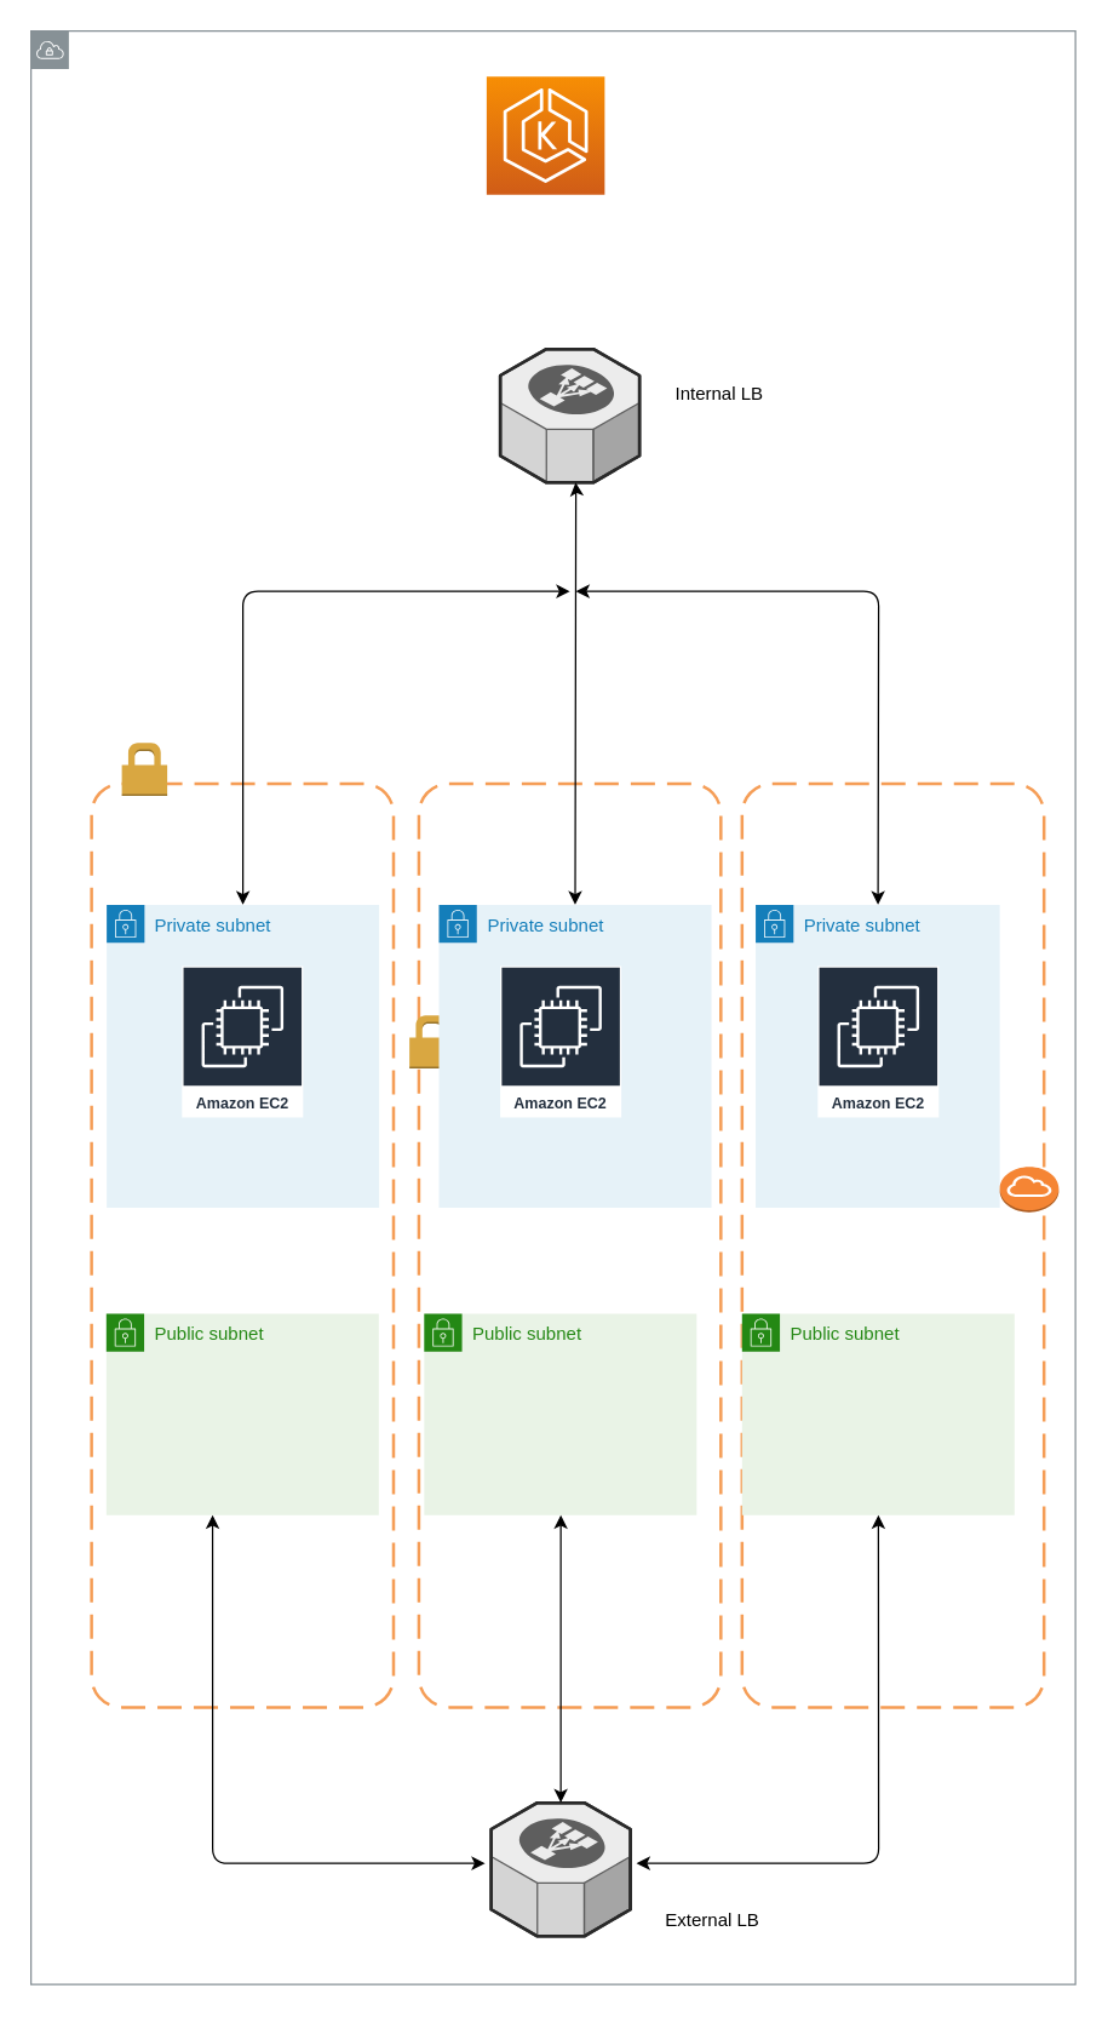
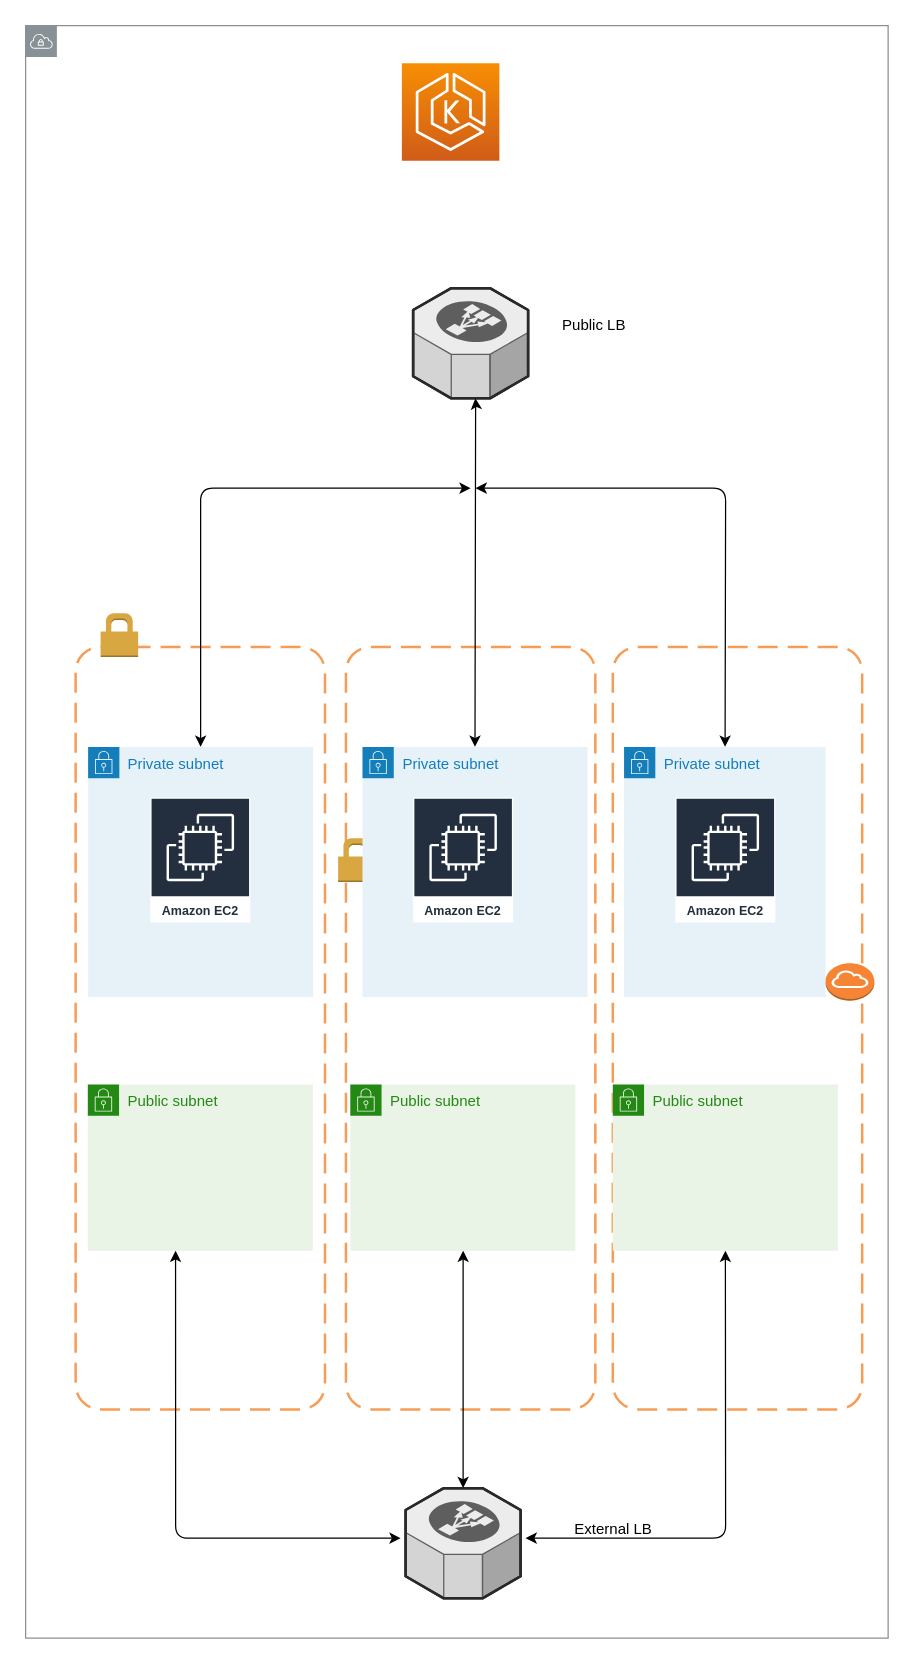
  <mxCell id="0" />
  <mxCell id="1" parent="0" />
  <mxCell id="2" value="" style="outlineConnect=0;gradientColor=none;html=1;whiteSpace=wrap;fontSize=12;fontStyle=0;shape=mxgraph.aws4.group;grIcon=mxgraph.aws4.group_vpc;strokeColor=#879196;fillColor=none;verticalAlign=top;align=left;spacingLeft=30;fontColor=#879196;dashed=0;" vertex="1" parent="1"><mxGeometry x="20" y="20" width="690" height="1290" as="geometry" /></mxCell>
  <mxCell id="3" value="" style="rounded=1;arcSize=10;dashed=1;strokeColor=#F59D56;fillColor=none;gradientColor=none;dashPattern=8 4;strokeWidth=2;" vertex="1" parent="1"><mxGeometry x="60" y="517" width="199.5" height="610" as="geometry" /></mxCell>
  <mxCell id="4" value="" style="rounded=1;arcSize=10;dashed=1;strokeColor=#F59D56;fillColor=none;gradientColor=none;dashPattern=8 4;strokeWidth=2;" vertex="1" parent="1"><mxGeometry x="276.25" y="517" width="199.5" height="610" as="geometry" /></mxCell>
  <mxCell id="5" value="" style="rounded=1;arcSize=10;dashed=1;strokeColor=#F59D56;fillColor=none;gradientColor=none;dashPattern=8 4;strokeWidth=2;" vertex="1" parent="1"><mxGeometry x="489.75" y="517" width="199.5" height="610" as="geometry" /></mxCell>
  <mxCell id="6" value="" style="dashed=0;html=1;shape=mxgraph.aws3.permissions;fillColor=#D9A741;gradientColor=none;dashed=0;" vertex="1" parent="1"><mxGeometry x="270" y="670" width="30" height="35" as="geometry" /></mxCell>
  <mxCell id="7" value="" style="dashed=0;html=1;shape=mxgraph.aws3.permissions;fillColor=#D9A741;gradientColor=none;dashed=0;" vertex="1" parent="1"><mxGeometry x="80" y="490" width="30" height="35" as="geometry" /></mxCell>
  <mxCell id="8" value="Private subnet" style="points=[[0,0],[0.25,0],[0.5,0],[0.75,0],[1,0],[1,0.25],[1,0.5],[1,0.75],[1,1],[0.75,1],[0.5,1],[0.25,1],[0,1],[0,0.75],[0,0.5],[0,0.25]];outlineConnect=0;gradientColor=none;html=1;whiteSpace=wrap;fontSize=12;fontStyle=0;shape=mxgraph.aws4.group;grIcon=mxgraph.aws4.group_security_group;grStroke=0;strokeColor=#147EBA;fillColor=#E6F2F8;verticalAlign=top;align=left;spacingLeft=30;fontColor=#147EBA;dashed=0;" vertex="1" parent="1"><mxGeometry x="70" y="597" width="180" height="200" as="geometry" /></mxCell>
  <mxCell id="9" value="Private subnet" style="points=[[0,0],[0.25,0],[0.5,0],[0.75,0],[1,0],[1,0.25],[1,0.5],[1,0.75],[1,1],[0.75,1],[0.5,1],[0.25,1],[0,1],[0,0.75],[0,0.5],[0,0.25]];outlineConnect=0;gradientColor=none;html=1;whiteSpace=wrap;fontSize=12;fontStyle=0;shape=mxgraph.aws4.group;grIcon=mxgraph.aws4.group_security_group;grStroke=0;strokeColor=#147EBA;fillColor=#E6F2F8;verticalAlign=top;align=left;spacingLeft=30;fontColor=#147EBA;dashed=0;" vertex="1" parent="1"><mxGeometry x="289.5" y="597" width="180" height="200" as="geometry" /></mxCell>
  <mxCell id="10" value="Private subnet" style="points=[[0,0],[0.25,0],[0.5,0],[0.75,0],[1,0],[1,0.25],[1,0.5],[1,0.75],[1,1],[0.75,1],[0.5,1],[0.25,1],[0,1],[0,0.75],[0,0.5],[0,0.25]];outlineConnect=0;gradientColor=none;html=1;whiteSpace=wrap;fontSize=12;fontStyle=0;shape=mxgraph.aws4.group;grIcon=mxgraph.aws4.group_security_group;grStroke=0;strokeColor=#147EBA;fillColor=#E6F2F8;verticalAlign=top;align=left;spacingLeft=30;fontColor=#147EBA;dashed=0;" vertex="1" parent="1"><mxGeometry x="498.75" y="597" width="161.25" height="200" as="geometry" /></mxCell>
  <mxCell id="11" value="Public subnet" style="points=[[0,0],[0.25,0],[0.5,0],[0.75,0],[1,0],[1,0.25],[1,0.5],[1,0.75],[1,1],[0.75,1],[0.5,1],[0.25,1],[0,1],[0,0.75],[0,0.5],[0,0.25]];outlineConnect=0;gradientColor=none;html=1;whiteSpace=wrap;fontSize=12;fontStyle=0;shape=mxgraph.aws4.group;grIcon=mxgraph.aws4.group_security_group;grStroke=0;strokeColor=#248814;fillColor=#E9F3E6;verticalAlign=top;align=left;spacingLeft=30;fontColor=#248814;dashed=0;" vertex="1" parent="1"><mxGeometry x="69.75" y="867" width="180" height="133" as="geometry" /></mxCell>
  <mxCell id="12" value="Public subnet" style="points=[[0,0],[0.25,0],[0.5,0],[0.75,0],[1,0],[1,0.25],[1,0.5],[1,0.75],[1,1],[0.75,1],[0.5,1],[0.25,1],[0,1],[0,0.75],[0,0.5],[0,0.25]];outlineConnect=0;gradientColor=none;html=1;whiteSpace=wrap;fontSize=12;fontStyle=0;shape=mxgraph.aws4.group;grIcon=mxgraph.aws4.group_security_group;grStroke=0;strokeColor=#248814;fillColor=#E9F3E6;verticalAlign=top;align=left;spacingLeft=30;fontColor=#248814;dashed=0;" vertex="1" parent="1"><mxGeometry x="279.75" y="867" width="180" height="133" as="geometry" /></mxCell>
  <mxCell id="13" value="Public subnet" style="points=[[0,0],[0.25,0],[0.5,0],[0.75,0],[1,0],[1,0.25],[1,0.5],[1,0.75],[1,1],[0.75,1],[0.5,1],[0.25,1],[0,1],[0,0.75],[0,0.5],[0,0.25]];outlineConnect=0;gradientColor=none;html=1;whiteSpace=wrap;fontSize=12;fontStyle=0;shape=mxgraph.aws4.group;grIcon=mxgraph.aws4.group_security_group;grStroke=0;strokeColor=#248814;fillColor=#E9F3E6;verticalAlign=top;align=left;spacingLeft=30;fontColor=#248814;dashed=0;" vertex="1" parent="1"><mxGeometry x="489.75" y="867" width="180" height="133" as="geometry" /></mxCell>
  <mxCell id="14" value="" style="outlineConnect=0;dashed=0;verticalLabelPosition=bottom;verticalAlign=top;align=center;html=1;shape=mxgraph.aws3.internet_gateway;fillColor=#F58534;gradientColor=none;" vertex="1" parent="1"><mxGeometry x="660" y="770" width="39" height="30" as="geometry" /></mxCell>
  <mxCell id="15" value="" style="outlineConnect=0;fontColor=#232F3E;gradientColor=#F78E04;gradientDirection=north;fillColor=#D05C17;strokeColor=#ffffff;dashed=0;verticalLabelPosition=bottom;verticalAlign=top;align=center;html=1;fontSize=12;fontStyle=0;aspect=fixed;shape=mxgraph.aws4.resourceIcon;resIcon=mxgraph.aws4.eks;" vertex="1" parent="1"><mxGeometry x="321" y="50" width="78" height="78" as="geometry" /></mxCell>
  <mxCell id="16" value="Amazon EC2" style="outlineConnect=0;fontColor=#232F3E;gradientColor=none;strokeColor=#ffffff;fillColor=#232F3E;dashed=0;verticalLabelPosition=middle;verticalAlign=bottom;align=center;html=1;whiteSpace=wrap;fontSize=10;fontStyle=1;spacing=3;shape=mxgraph.aws4.productIcon;prIcon=mxgraph.aws4.ec2;" vertex="1" parent="1"><mxGeometry x="119.75" y="637.5" width="80" height="100" as="geometry" /></mxCell>
  <mxCell id="17" value="Amazon EC2" style="outlineConnect=0;fontColor=#232F3E;gradientColor=none;strokeColor=#ffffff;fillColor=#232F3E;dashed=0;verticalLabelPosition=middle;verticalAlign=bottom;align=center;html=1;whiteSpace=wrap;fontSize=10;fontStyle=1;spacing=3;shape=mxgraph.aws4.productIcon;prIcon=mxgraph.aws4.ec2;" vertex="1" parent="1"><mxGeometry x="330" y="637.5" width="80" height="100" as="geometry" /></mxCell>
  <mxCell id="18" value="Amazon EC2" style="outlineConnect=0;fontColor=#232F3E;gradientColor=none;strokeColor=#ffffff;fillColor=#232F3E;dashed=0;verticalLabelPosition=middle;verticalAlign=bottom;align=center;html=1;whiteSpace=wrap;fontSize=10;fontStyle=1;spacing=3;shape=mxgraph.aws4.productIcon;prIcon=mxgraph.aws4.ec2;" vertex="1" parent="1"><mxGeometry x="539.75" y="637.5" width="80" height="100" as="geometry" /></mxCell>
  <mxCell id="19" value="" style="verticalLabelPosition=bottom;html=1;verticalAlign=top;strokeWidth=1;align=center;outlineConnect=0;dashed=0;outlineConnect=0;shape=mxgraph.aws3d.elasticLoadBalancing;fillColor=#ECECEC;strokeColor=#5E5E5E;aspect=fixed;" vertex="1" parent="1"><mxGeometry x="324" y="1190" width="92" height="88.17" as="geometry" /></mxCell>
  <mxCell id="20" value="" style="endArrow=classic;startArrow=classic;html=1;" edge="1" parent="1" target="13"><mxGeometry width="50" height="50" relative="1" as="geometry"><mxPoint x="420" y="1230" as="sourcePoint" /><mxPoint x="460" y="1180" as="targetPoint" /><Array as="points"><mxPoint x="580" y="1230" /></Array></mxGeometry></mxCell>
  <mxCell id="21" value="" style="endArrow=classic;startArrow=classic;html=1;entryX=0.39;entryY=1;entryDx=0;entryDy=0;entryPerimeter=0;" edge="1" parent="1" target="11"><mxGeometry width="50" height="50" relative="1" as="geometry"><mxPoint x="320" y="1230" as="sourcePoint" /><mxPoint x="380" y="1150" as="targetPoint" /><Array as="points"><mxPoint x="140" y="1230" /></Array></mxGeometry></mxCell>
  <mxCell id="22" value="" style="endArrow=classic;startArrow=classic;html=1;" edge="1" parent="1" source="19"><mxGeometry width="50" height="50" relative="1" as="geometry"><mxPoint x="330" y="1200" as="sourcePoint" /><mxPoint x="370" y="1000" as="targetPoint" /></mxGeometry></mxCell>
  <mxCell id="23" value="" style="verticalLabelPosition=bottom;html=1;verticalAlign=top;strokeWidth=1;align=center;outlineConnect=0;dashed=0;outlineConnect=0;shape=mxgraph.aws3d.elasticLoadBalancing;fillColor=#ECECEC;strokeColor=#5E5E5E;aspect=fixed;" vertex="1" parent="1"><mxGeometry x="330" y="230" width="92" height="88.17" as="geometry" /></mxCell>
  <mxCell id="24" value="" style="endArrow=classic;startArrow=classic;html=1;exitX=0.5;exitY=0;exitDx=0;exitDy=0;" edge="1" parent="1" source="8"><mxGeometry width="50" height="50" relative="1" as="geometry"><mxPoint x="330" y="260" as="sourcePoint" /><mxPoint x="376" as="targetPoint" y="390" /><Array as="points"><mxPoint x="160" y="390" /></Array></mxGeometry></mxCell>
  <mxCell id="25" value="" style="endArrow=classic;startArrow=classic;html=1;exitX=0.5;exitY=0;exitDx=0;exitDy=0;" edge="1" parent="1" source="9" target="23"><mxGeometry width="50" height="50" relative="1" as="geometry"><mxPoint x="372" y="597" as="sourcePoint" /><mxPoint x="380" y="360" as="targetPoint" /><Array as="points"><mxPoint x="380" y="320" /></Array></mxGeometry></mxCell>
  <mxCell id="26" value="" style="endArrow=classic;startArrow=classic;html=1;" edge="1" parent="1" source="10"><mxGeometry width="50" height="50" relative="1" as="geometry"><mxPoint x="330" y="410" as="sourcePoint" /><mxPoint x="380" as="targetPoint" y="390" /><Array as="points"><mxPoint x="580" y="390" /></Array></mxGeometry></mxCell>
- <mxCell id="27" value="Internal LB" style="text;html=1;strokeColor=none;fillColor=none;align=center;verticalAlign=middle;whiteSpace=wrap;rounded=0;" vertex="1" parent="1"><mxGeometry x="440" y="250" width="70" height="20" as="geometry" /></mxCell>
- <mxCell id="28" value="External LB" style="text;html=1;strokeColor=none;fillColor=none;align=center;verticalAlign=middle;whiteSpace=wrap;rounded=0;" vertex="1" parent="1"><mxGeometry x="429.5" y="1258.17" width="80.5" height="20" as="geometry" /></mxCell>
+ <mxCell id="27" value="Public LB" style="text;html=1;strokeColor=none;fillColor=none;align=center;verticalAlign=middle;whiteSpace=wrap;rounded=0;" vertex="1" parent="1"><mxGeometry x="440" y="250" width="70" height="20" as="geometry" /></mxCell>
+ <mxCell id="28" value="External LB" style="text;html=1;strokeColor=none;fillColor=none;align=center;verticalAlign=middle;whiteSpace=wrap;rounded=0;" vertex="1" parent="1"><mxGeometry x="449.5" y="1213.17" width="80.5" height="20" as="geometry" /></mxCell>
